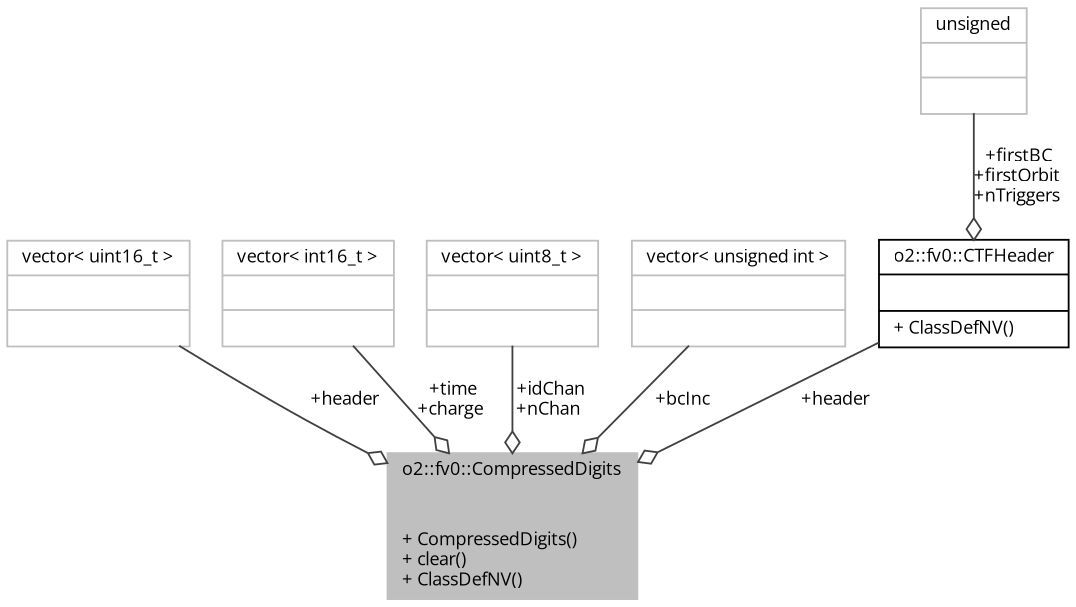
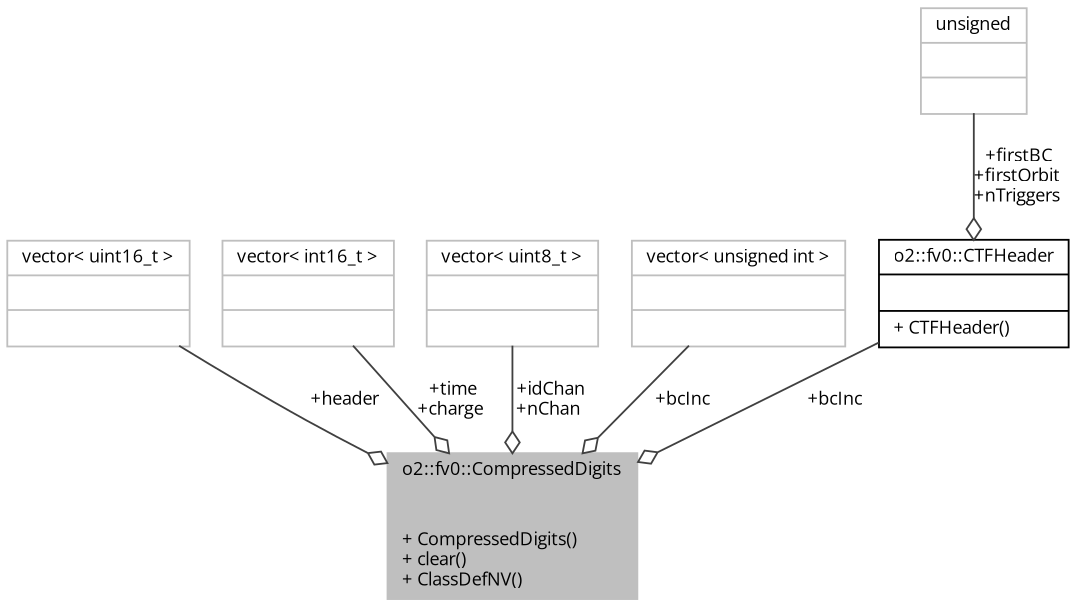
  digraph {
    fontname="Open Sans"
    node [color=grey75 fontname="Open Sans" fontsize=10 shape=record]
    edge [arrowhead=odiamond color=grey25 fontname="Open Sans" fontsize=10 labelfontname=Helvetica labelfontsize=10 style=solid]
    n1 [fillcolor=grey75 fontcolor=black height=0.2 label="{o2::fv0::CompressedDigits\n||+ CompressedDigits()\l+ clear()\l+ ClassDefNV()\l}" style=filled width=0.4]
    n2 [height=0.2 label="{vector\< uint16_t \>\n||}" width=0.4]
    n3 [height=0.2 label="{vector\< int16_t \>\n||}" width=0.4]
    n4 [height=0.2 label="{vector\< uint8_t \>\n||}" width=0.4]
    n5 [height=0.2 label="{vector\< unsigned int \>\n||}" width=0.4]
-   n6 [color=black height=0.2 label="{o2::fv0::CTFHeader\n||+ ClassDefNV()\l}" width=0.4]
+   n6 [color=black height=0.2 label="{o2::fv0::CTFHeader\n||+ CTFHeader()\l}" width=0.4]
    n7 [height=0.2 label="{unsigned\n||}" width=0.4]
    n2 -> n1 [label=" +header"]
    n3 -> n1 [label=" +time\n+charge"]
    n4 -> n1 [label=" +idChan\n+nChan"]
    n5 -> n1 [label=" +bcInc"]
-   n6 -> n1 [label=" +header"]
+   n6 -> n1 [label=" +bcInc"]
    n7 -> n6 [label=" +firstBC\n+firstOrbit\n+nTriggers"]
  }
